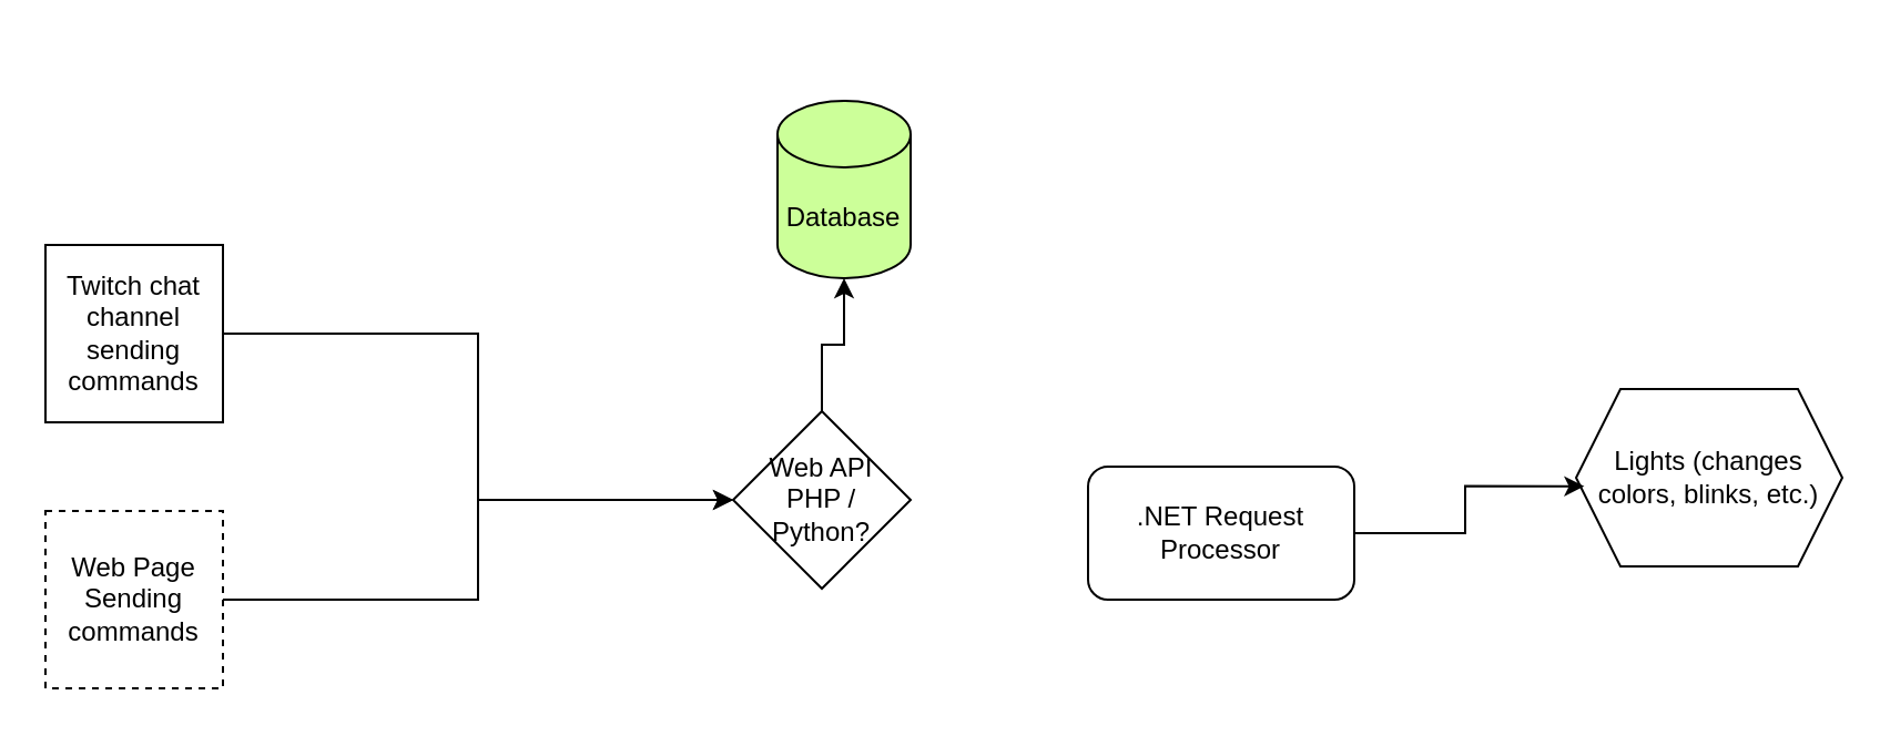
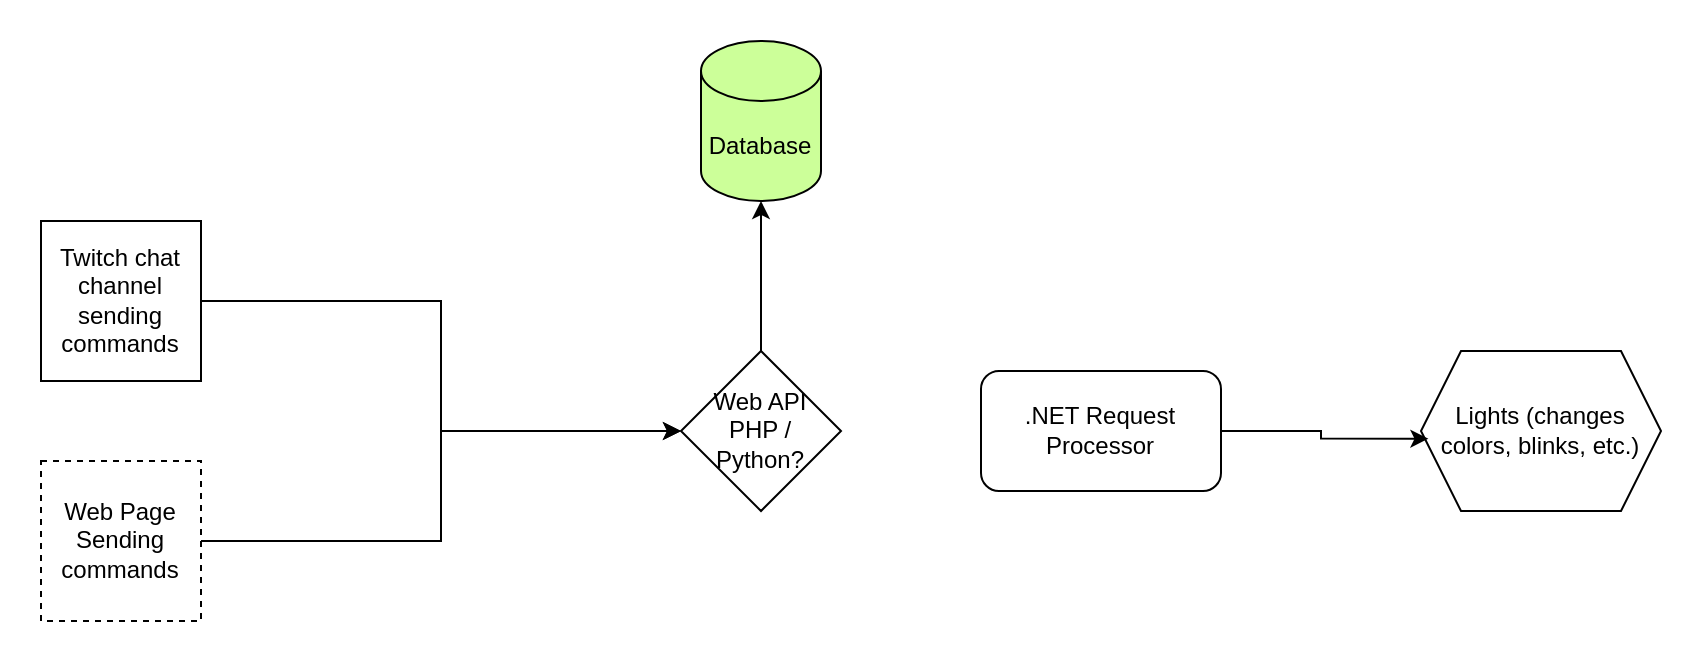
  <mxCell id="0" />
  <mxCell id="1" parent="0" />
  <mxCell id="2" value="Lights (changes colors, blinks, etc.)" style="shape=hexagon;perimeter=hexagonPerimeter2;whiteSpace=wrap;html=1;fixedSize=1;" vertex="1" parent="1"><mxGeometry x="710" y="175" width="120" height="80" as="geometry" /></mxCell>
  <mxCell id="3" style="edgeStyle=orthogonalEdgeStyle;rounded=0;orthogonalLoop=1;jettySize=auto;html=1;entryX=0;entryY=0.5;entryDx=0;entryDy=0;" edge="1" parent="1" source="4" target="9"><mxGeometry relative="1" as="geometry" /></mxCell>
  <mxCell id="4" value="Web Page&lt;br&gt;Sending commands" style="whiteSpace=wrap;html=1;aspect=fixed;dashed=1;" vertex="1" parent="1"><mxGeometry x="20" y="230" width="80" height="80" as="geometry" /></mxCell>
  <mxCell id="5" style="edgeStyle=orthogonalEdgeStyle;rounded=0;orthogonalLoop=1;jettySize=auto;html=1;entryX=0;entryY=0.5;entryDx=0;entryDy=0;" edge="1" parent="1" source="6" target="9"><mxGeometry relative="1" as="geometry" /></mxCell>
  <mxCell id="6" value="Twitch chat channel sending commands" style="whiteSpace=wrap;html=1;aspect=fixed;" vertex="1" parent="1"><mxGeometry x="20" y="110" width="80" height="80" as="geometry" /></mxCell>
- <mxCell id="7" value="Database" style="shape=cylinder3;whiteSpace=wrap;html=1;boundedLbl=1;backgroundOutline=1;size=15;fillColor=#CCFF99;" vertex="1" parent="1"><mxGeometry x="350" y="45" width="60" height="80" as="geometry" /></mxCell>
+ <mxCell id="7" value="Database" style="shape=cylinder3;whiteSpace=wrap;html=1;boundedLbl=1;backgroundOutline=1;size=15;fillColor=#CCFF99;" vertex="1" parent="1"><mxGeometry x="350" y="20" width="60" height="80" as="geometry" /></mxCell>
  <mxCell id="8" style="edgeStyle=orthogonalEdgeStyle;rounded=0;orthogonalLoop=1;jettySize=auto;html=1;" edge="1" parent="1" source="9" target="7"><mxGeometry relative="1" as="geometry" /></mxCell>
- <mxCell id="9" value="Web API&lt;br&gt;PHP / Python?" style="rhombus;whiteSpace=wrap;html=1;" vertex="1" parent="1"><mxGeometry x="330" y="185" width="80" height="80" as="geometry" /></mxCell>
+ <mxCell id="9" value="Web API&lt;br&gt;PHP / Python?" style="rhombus;whiteSpace=wrap;html=1;" vertex="1" parent="1"><mxGeometry x="340" y="175" width="80" height="80" as="geometry" /></mxCell>
  <mxCell id="10" style="edgeStyle=orthogonalEdgeStyle;rounded=0;orthogonalLoop=1;jettySize=auto;html=1;entryX=0.031;entryY=0.548;entryDx=0;entryDy=0;entryPerimeter=0;" edge="1" parent="1" source="11" target="2"><mxGeometry relative="1" as="geometry" /></mxCell>
- <mxCell id="11" value=".NET Request Processor" style="rounded=1;whiteSpace=wrap;html=1;" vertex="1" parent="1"><mxGeometry x="490" y="210" width="120" height="60" as="geometry" /></mxCell>
+ <mxCell id="11" value=".NET Request Processor" style="rounded=1;whiteSpace=wrap;html=1;" vertex="1" parent="1"><mxGeometry x="490" y="185" width="120" height="60" as="geometry" /></mxCell>
